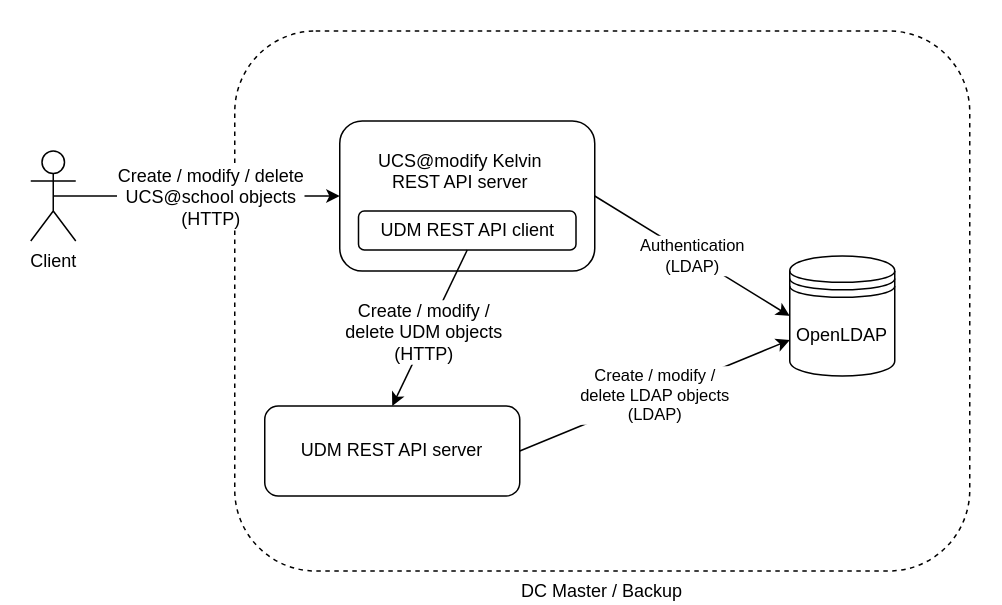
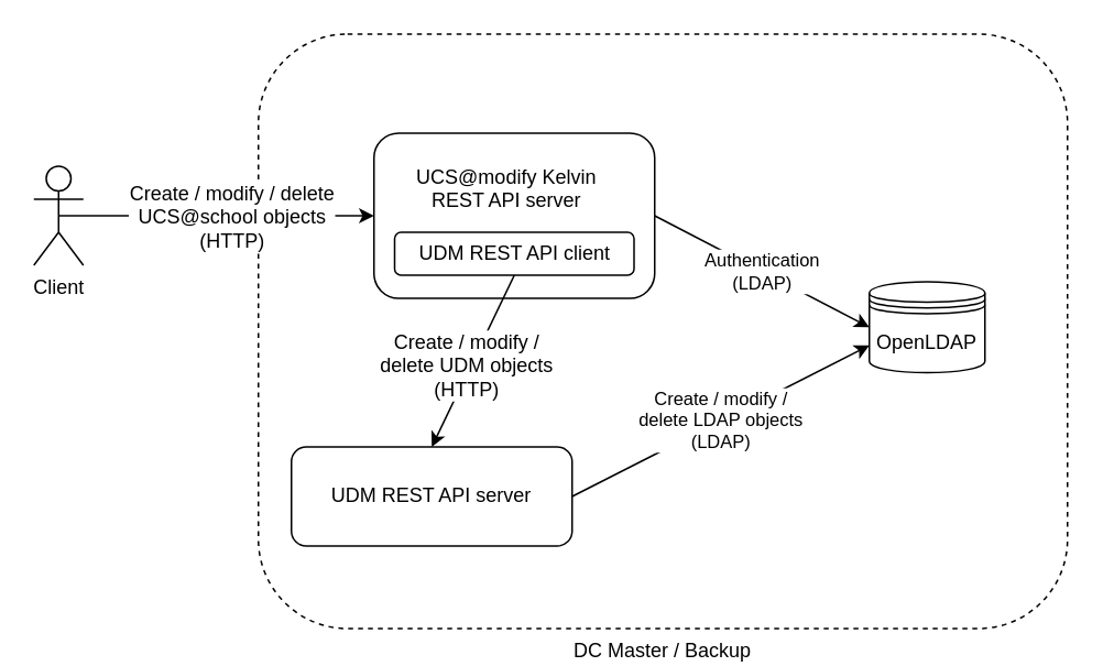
  <mxCell id="0" />
  <mxCell id="1" parent="0" />
  <mxCell id="2" value="DC Master / Backup" style="shape=ext;rounded=1;html=1;whiteSpace=wrap;labelPosition=center;verticalLabelPosition=bottom;align=center;verticalAlign=top;dashed=1;" vertex="1" parent="1"><mxGeometry x="156" y="20" width="490" height="360" as="geometry" /></mxCell>
  <mxCell id="3" value="&lt;font color=&quot;#000000&quot;&gt;Client&lt;/font&gt;" style="shape=umlActor;verticalLabelPosition=bottom;labelBackgroundColor=#ffffff;verticalAlign=top;html=1;outlineConnect=0;rounded=0;glass=0;comic=0;fillColor=none;gradientColor=none;fontColor=#006600;align=center;labelPosition=center;" vertex="1" parent="1"><mxGeometry x="20" y="100" width="30" height="60" as="geometry" /></mxCell>
- <mxCell id="4" value="OpenLDAP" style="shape=datastore;whiteSpace=wrap;html=1;labelPosition=center;verticalLabelPosition=middle;align=center;verticalAlign=middle;" vertex="1" parent="1"><mxGeometry x="526" y="170" width="70" height="80" as="geometry" /></mxCell>
+ <mxCell id="4" value="OpenLDAP" style="shape=datastore;whiteSpace=wrap;html=1;labelPosition=center;verticalLabelPosition=middle;align=center;verticalAlign=middle;" vertex="1" parent="1"><mxGeometry x="526" y="170" width="70" height="55" as="geometry" /></mxCell>
  <mxCell id="5" value="UDM REST API server" style="shape=ext;rounded=1;html=1;whiteSpace=wrap;" vertex="1" parent="1"><mxGeometry x="176" y="270" width="170" height="60" as="geometry" /></mxCell>
  <mxCell id="6" value="" style="endArrow=classic;html=1;exitX=0.5;exitY=0.5;exitDx=0;exitDy=0;exitPerimeter=0;entryX=0;entryY=0.5;entryDx=0;entryDy=0;" edge="1" parent="1" source="3" target="10"><mxGeometry width="50" height="50" relative="1" as="geometry"><mxPoint x="-4" y="580" as="sourcePoint" /><mxPoint x="46" y="530" as="targetPoint" /></mxGeometry></mxCell>
  <mxCell id="7" value="Create / modify / delete&lt;br&gt;UCS@school objects&lt;br&gt;(HTTP)" style="text;html=1;resizable=0;points=[];align=center;verticalAlign=middle;labelBackgroundColor=#ffffff;" vertex="1" connectable="0" parent="6"><mxGeometry x="-0.342" relative="1" as="geometry"><mxPoint x="41" as="offset" /></mxGeometry></mxCell>
  <mxCell id="8" value="Authentication&lt;br&gt;(LDAP)" style="endArrow=classic;html=1;exitX=1;exitY=0.5;exitDx=0;exitDy=0;entryX=0;entryY=0.5;entryDx=0;entryDy=0;" edge="1" parent="1" source="10" target="4"><mxGeometry width="50" height="50" relative="1" as="geometry"><mxPoint x="406" y="160" as="sourcePoint" /><mxPoint x="456" y="110" as="targetPoint" /></mxGeometry></mxCell>
  <mxCell id="9" value="Create / modify /&lt;br&gt;delete LDAP objects&lt;br&gt;(LDAP)" style="endArrow=classic;html=1;exitX=1;exitY=0.5;exitDx=0;exitDy=0;entryX=0;entryY=0.7;entryDx=0;entryDy=0;" edge="1" parent="1" source="5" target="4"><mxGeometry width="50" height="50" relative="1" as="geometry"><mxPoint x="386" y="140" as="sourcePoint" /><mxPoint x="501" y="225.5" as="targetPoint" /></mxGeometry></mxCell>
  <mxCell id="10" value="" style="shape=ext;rounded=1;html=1;whiteSpace=wrap;" vertex="1" parent="1"><mxGeometry x="226" y="80" width="170" height="100" as="geometry" /></mxCell>
  <mxCell id="11" value="UDM REST API client" style="shape=ext;rounded=1;html=1;whiteSpace=wrap;labelPosition=center;verticalLabelPosition=middle;align=center;verticalAlign=middle;" vertex="1" parent="1"><mxGeometry x="238.5" y="140" width="145" height="26" as="geometry" /></mxCell>
  <mxCell id="12" value="" style="endArrow=classic;html=1;entryX=0.5;entryY=0;entryDx=0;entryDy=0;exitX=0.5;exitY=1;exitDx=0;exitDy=0;" edge="1" parent="1" source="11" target="5"><mxGeometry width="50" height="50" relative="1" as="geometry"><mxPoint x="276" y="240" as="sourcePoint" /><mxPoint x="326" y="190" as="targetPoint" /></mxGeometry></mxCell>
  <mxCell id="13" value="Create / modify /&lt;br&gt;delete UDM objects&lt;br&gt;(HTTP)" style="text;html=1;resizable=0;points=[];align=center;verticalAlign=middle;labelBackgroundColor=#ffffff;labelBorderColor=none;" vertex="1" connectable="0" parent="12"><mxGeometry x="0.139" y="-1" relative="1" as="geometry"><mxPoint y="-5" as="offset" /></mxGeometry></mxCell>
  <mxCell id="14" value="UCS@modify Kelvin&lt;br&gt;REST API server" style="text;html=1;align=center;" vertex="1" parent="1"><mxGeometry x="246" y="93" width="120" height="40" as="geometry" /></mxCell>
